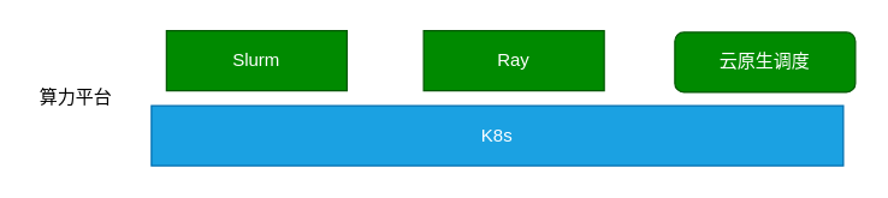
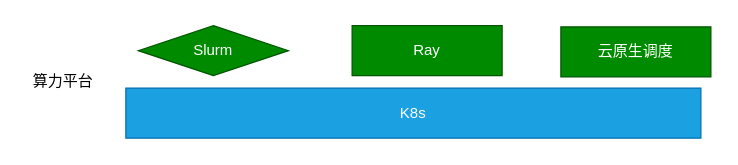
  <mxCell id="0" />
  <mxCell id="1" parent="0" />
  <mxCell id="2" value="K8s" style="rounded=0;whiteSpace=wrap;html=1;fillColor=#1ba1e2;fontColor=#ffffff;strokeColor=#006EAF;" vertex="1" parent="1"><mxGeometry x="100" y="70" width="460" height="40" as="geometry" /></mxCell>
- <mxCell id="3" value="Slurm" style="rounded=0;whiteSpace=wrap;html=1;fillColor=#008a00;fontColor=#ffffff;strokeColor=#005700;" vertex="1" parent="1"><mxGeometry x="110" y="20" width="120" height="40" as="geometry" /></mxCell>
+ <mxCell id="3" value="Slurm" style="rhombus;whiteSpace=wrap;html=1;fillColor=#008a00;fontColor=#ffffff;strokeColor=#005700;" vertex="1" parent="1"><mxGeometry x="110" y="20" width="120" height="40" as="geometry" /></mxCell>
  <mxCell id="4" value="Ray" style="rounded=0;whiteSpace=wrap;html=1;fillColor=#008a00;fontColor=#ffffff;strokeColor=#005700;" vertex="1" parent="1"><mxGeometry x="281" y="20" width="120" height="40" as="geometry" /></mxCell>
  <mxCell id="5" value="算力平台" style="text;html=1;strokeColor=none;fillColor=none;align=center;verticalAlign=middle;whiteSpace=wrap;rounded=0;" vertex="1" parent="1"><mxGeometry x="20" y="50" width="60" height="30" as="geometry" /></mxCell>
- <mxCell id="6" value="云原生调度" style="whiteSpace=wrap;html=1;fillColor=#008a00;fontColor=#ffffff;strokeColor=#005700;rounded=1;" vertex="1" parent="1"><mxGeometry x="448" y="21" width="120" height="40" as="geometry" /></mxCell>
+ <mxCell id="6" value="云原生调度" style="rounded=0;whiteSpace=wrap;html=1;fillColor=#008a00;fontColor=#ffffff;strokeColor=#005700;" vertex="1" parent="1"><mxGeometry x="448" y="21" width="120" height="40" as="geometry" /></mxCell>
